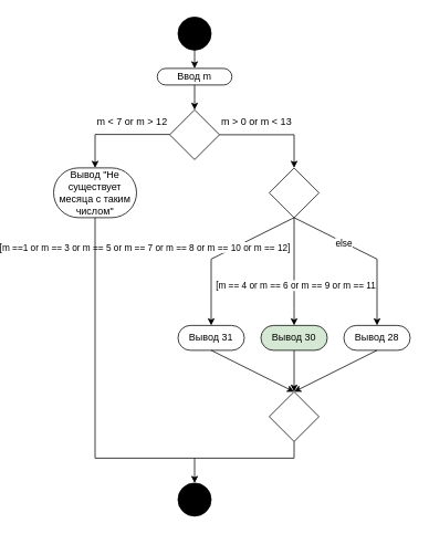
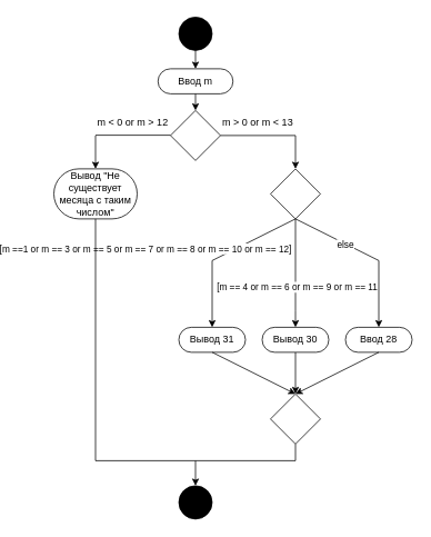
  <mxCell id="0" />
  <mxCell id="1" parent="0" />
  <mxCell id="2" value="" style="ellipse;whiteSpace=wrap;html=1;rounded=0;shadow=0;comic=0;labelBackgroundColor=none;strokeWidth=1;fillColor=#000000;fontFamily=Verdana;fontSize=12;align=center;" parent="1" vertex="1"><mxGeometry x="170" y="20" width="40" height="40" as="geometry" /></mxCell>
- <mxCell id="3" value="Ввод m" style="rounded=1;whiteSpace=wrap;html=1;arcSize=50;" parent="1" vertex="1"><mxGeometry x="145" y="82" width="90" height="20" as="geometry" /></mxCell>
+ <mxCell id="3" value="Ввод m" style="rounded=1;whiteSpace=wrap;html=1;arcSize=50;" parent="1" vertex="1"><mxGeometry x="145" y="82" width="90" height="30" as="geometry" /></mxCell>
  <mxCell id="4" value="" style="endArrow=classic;html=1;rounded=0;exitX=0.5;exitY=1;exitDx=0;exitDy=0;entryX=0.5;entryY=0;entryDx=0;entryDy=0;" parent="1" source="2" target="3" edge="1"><mxGeometry width="50" height="50" relative="1" as="geometry"><mxPoint x="180" y="322" as="sourcePoint" /><mxPoint x="230" y="272" as="targetPoint" /></mxGeometry></mxCell>
  <mxCell id="5" value="" style="endArrow=classic;html=1;rounded=0;entryX=0.5;entryY=0;entryDx=0;entryDy=0;exitX=0.5;exitY=1;exitDx=0;exitDy=0;" parent="1" source="3" edge="1"><mxGeometry width="50" height="50" relative="1" as="geometry"><mxPoint x="80" y="242" as="sourcePoint" /><mxPoint x="190" y="132" as="targetPoint" /></mxGeometry></mxCell>
  <mxCell id="6" value="" style="rhombus;whiteSpace=wrap;html=1;" vertex="1" parent="1"><mxGeometry x="160" y="132" width="60" height="60" as="geometry" /></mxCell>
  <mxCell id="7" value="" style="endArrow=none;html=1;rounded=0;entryX=1;entryY=0.5;entryDx=0;entryDy=0;" edge="1" parent="1" target="6"><mxGeometry width="50" height="50" relative="1" as="geometry"><mxPoint x="310" y="162" as="sourcePoint" /><mxPoint x="280" y="182" as="targetPoint" /></mxGeometry></mxCell>
  <mxCell id="8" value="" style="endArrow=none;html=1;rounded=0;entryX=1;entryY=0.5;entryDx=0;entryDy=0;" edge="1" parent="1"><mxGeometry width="50" height="50" relative="1" as="geometry"><mxPoint x="160" y="161.66" as="sourcePoint" /><mxPoint x="70" y="161.66" as="targetPoint" /></mxGeometry></mxCell>
  <mxCell id="9" style="edgeStyle=orthogonalEdgeStyle;rounded=0;orthogonalLoop=1;jettySize=auto;html=1;exitX=1;exitY=1;exitDx=0;exitDy=0;entryX=0.5;entryY=0;entryDx=0;entryDy=0;" edge="1" parent="1" source="10" target="14"><mxGeometry relative="1" as="geometry" /></mxCell>
  <mxCell id="10" value="m &amp;gt; 0 or m &amp;lt; 13" style="text;html=1;strokeColor=none;fillColor=none;align=center;verticalAlign=middle;whiteSpace=wrap;rounded=0;" vertex="1" parent="1"><mxGeometry x="220" y="132" width="90" height="30" as="geometry" /></mxCell>
  <mxCell id="11" style="edgeStyle=orthogonalEdgeStyle;rounded=0;orthogonalLoop=1;jettySize=auto;html=1;exitX=0;exitY=1;exitDx=0;exitDy=0;entryX=0.5;entryY=0;entryDx=0;entryDy=0;" edge="1" parent="1" source="12" target="13"><mxGeometry relative="1" as="geometry" /></mxCell>
- <mxCell id="12" value="m &amp;lt; 7 or m &amp;gt; 12" style="text;html=1;strokeColor=none;fillColor=none;align=center;verticalAlign=middle;whiteSpace=wrap;rounded=0;" vertex="1" parent="1"><mxGeometry x="70" y="132" width="90" height="30" as="geometry" /></mxCell>
+ <mxCell id="12" value="m &amp;lt; 0 or m &amp;gt; 12" style="text;html=1;strokeColor=none;fillColor=none;align=center;verticalAlign=middle;whiteSpace=wrap;rounded=0;" vertex="1" parent="1"><mxGeometry x="70" y="132" width="90" height="30" as="geometry" /></mxCell>
  <mxCell id="13" value="Вывод &quot;Не существует месяца с таким числом&quot;" style="rounded=1;whiteSpace=wrap;html=1;arcSize=50;" vertex="1" parent="1"><mxGeometry x="20" y="202" width="100" height="60" as="geometry" /></mxCell>
  <mxCell id="14" value="" style="rhombus;whiteSpace=wrap;html=1;" vertex="1" parent="1"><mxGeometry x="280" y="202" width="60" height="60" as="geometry" /></mxCell>
  <mxCell id="15" value="" style="endArrow=none;html=1;rounded=0;entryX=0.5;entryY=1;entryDx=0;entryDy=0;" edge="1" parent="1" target="14"><mxGeometry width="50" height="50" relative="1" as="geometry"><mxPoint x="210" y="312" as="sourcePoint" /><mxPoint x="280" y="322" as="targetPoint" /></mxGeometry></mxCell>
  <mxCell id="16" value="[m ==1 or m == 3 or m == 5 or m == 7 or m == 8 or m == 10 or m == 12]" style="edgeLabel;html=1;align=center;verticalAlign=middle;resizable=0;points=[];" vertex="1" connectable="0" parent="15"><mxGeometry x="-0.343" y="-2" relative="1" as="geometry"><mxPoint x="-114" as="offset" /></mxGeometry></mxCell>
  <mxCell id="17" value="" style="endArrow=none;html=1;rounded=0;" edge="1" parent="1"><mxGeometry width="50" height="50" relative="1" as="geometry"><mxPoint x="310" y="372" as="sourcePoint" /><mxPoint x="310" y="262" as="targetPoint" /></mxGeometry></mxCell>
  <mxCell id="18" value="[m == 4 or m == 6 or m == 9 or m == 11" style="edgeLabel;html=1;align=center;verticalAlign=middle;resizable=0;points=[];" vertex="1" connectable="0" parent="17"><mxGeometry x="-0.477" y="-1" relative="1" as="geometry"><mxPoint as="offset" /></mxGeometry></mxCell>
  <mxCell id="19" value="" style="endArrow=none;html=1;rounded=0;entryX=0.5;entryY=1;entryDx=0;entryDy=0;" edge="1" parent="1" target="14"><mxGeometry width="50" height="50" relative="1" as="geometry"><mxPoint x="410" y="312" as="sourcePoint" /><mxPoint x="280" y="322" as="targetPoint" /></mxGeometry></mxCell>
  <mxCell id="20" value="else" style="edgeLabel;html=1;align=center;verticalAlign=middle;resizable=0;points=[];" vertex="1" connectable="0" parent="19"><mxGeometry x="-0.848" y="2" relative="1" as="geometry"><mxPoint x="-32" y="-18" as="offset" /></mxGeometry></mxCell>
  <mxCell id="21" value="" style="endArrow=classic;html=1;rounded=0;" edge="1" parent="1"><mxGeometry width="50" height="50" relative="1" as="geometry"><mxPoint x="410" y="312" as="sourcePoint" /><mxPoint x="410" y="392" as="targetPoint" /></mxGeometry></mxCell>
  <mxCell id="22" value="" style="endArrow=classic;html=1;rounded=0;" edge="1" parent="1"><mxGeometry width="50" height="50" relative="1" as="geometry"><mxPoint x="310" y="372" as="sourcePoint" /><mxPoint x="310" y="392" as="targetPoint" /></mxGeometry></mxCell>
  <mxCell id="23" value="" style="endArrow=classic;html=1;rounded=0;" edge="1" parent="1"><mxGeometry width="50" height="50" relative="1" as="geometry"><mxPoint x="210" y="312" as="sourcePoint" /><mxPoint x="210" y="392" as="targetPoint" /></mxGeometry></mxCell>
  <mxCell id="24" value="Вывод 31" style="rounded=1;whiteSpace=wrap;html=1;arcSize=50;" vertex="1" parent="1"><mxGeometry x="170" y="392" width="80" height="30" as="geometry" /></mxCell>
  <mxCell id="25" style="edgeStyle=orthogonalEdgeStyle;rounded=0;orthogonalLoop=1;jettySize=auto;html=1;" edge="1" parent="1" source="26" target="28"><mxGeometry relative="1" as="geometry" /></mxCell>
- <mxCell id="26" value="Вывод 30" style="rounded=1;whiteSpace=wrap;html=1;arcSize=50;fillColor=#d5e8d4;" vertex="1" parent="1"><mxGeometry x="270" y="392" width="80" height="30" as="geometry" /></mxCell>
- <mxCell id="27" value="Вывод 28" style="rounded=1;whiteSpace=wrap;html=1;arcSize=50;" vertex="1" parent="1"><mxGeometry x="370" y="392" width="80" height="30" as="geometry" /></mxCell>
+ <mxCell id="26" value="Вывод 30" style="rounded=1;whiteSpace=wrap;html=1;arcSize=50;" vertex="1" parent="1"><mxGeometry x="270" y="392" width="80" height="30" as="geometry" /></mxCell>
+ <mxCell id="27" value="Ввод 28" style="rounded=1;whiteSpace=wrap;html=1;arcSize=50;" vertex="1" parent="1"><mxGeometry x="370" y="392" width="80" height="30" as="geometry" /></mxCell>
  <mxCell id="28" value="" style="rhombus;whiteSpace=wrap;html=1;" vertex="1" parent="1"><mxGeometry x="280" y="472" width="60" height="60" as="geometry" /></mxCell>
  <mxCell id="29" value="" style="endArrow=classic;html=1;rounded=0;exitX=0.5;exitY=1;exitDx=0;exitDy=0;entryX=0.5;entryY=0;entryDx=0;entryDy=0;" edge="1" parent="1" source="24" target="28"><mxGeometry width="50" height="50" relative="1" as="geometry"><mxPoint x="230" y="462" as="sourcePoint" /><mxPoint x="280" y="412" as="targetPoint" /></mxGeometry></mxCell>
  <mxCell id="30" value="" style="endArrow=classic;html=1;rounded=0;exitX=0.5;exitY=1;exitDx=0;exitDy=0;entryX=0.5;entryY=0;entryDx=0;entryDy=0;" edge="1" parent="1" source="27" target="28"><mxGeometry width="50" height="50" relative="1" as="geometry"><mxPoint x="230" y="462" as="sourcePoint" /><mxPoint x="280" y="412" as="targetPoint" /></mxGeometry></mxCell>
  <mxCell id="31" value="" style="ellipse;whiteSpace=wrap;html=1;rounded=0;shadow=0;comic=0;labelBackgroundColor=none;strokeWidth=1;fillColor=#000000;fontFamily=Verdana;fontSize=12;align=center;" vertex="1" parent="1"><mxGeometry x="170" y="582" width="40" height="40" as="geometry" /></mxCell>
  <mxCell id="32" value="" style="endArrow=none;html=1;rounded=0;entryX=0.5;entryY=1;entryDx=0;entryDy=0;" edge="1" parent="1" target="13"><mxGeometry width="50" height="50" relative="1" as="geometry"><mxPoint x="70" y="552" as="sourcePoint" /><mxPoint x="100" y="392" as="targetPoint" /></mxGeometry></mxCell>
  <mxCell id="33" value="" style="endArrow=none;html=1;rounded=0;entryX=0.5;entryY=1;entryDx=0;entryDy=0;" edge="1" parent="1" target="28"><mxGeometry width="50" height="50" relative="1" as="geometry"><mxPoint x="310" y="552" as="sourcePoint" /><mxPoint x="100" y="392" as="targetPoint" /></mxGeometry></mxCell>
  <mxCell id="34" value="" style="endArrow=none;html=1;rounded=0;" edge="1" parent="1"><mxGeometry width="50" height="50" relative="1" as="geometry"><mxPoint x="70" y="552" as="sourcePoint" /><mxPoint x="310" y="552" as="targetPoint" /></mxGeometry></mxCell>
  <mxCell id="35" value="" style="endArrow=classic;html=1;rounded=0;entryX=0.5;entryY=0;entryDx=0;entryDy=0;" edge="1" parent="1" target="31"><mxGeometry width="50" height="50" relative="1" as="geometry"><mxPoint x="190" y="552" as="sourcePoint" /><mxPoint x="100" y="392" as="targetPoint" /></mxGeometry></mxCell>
